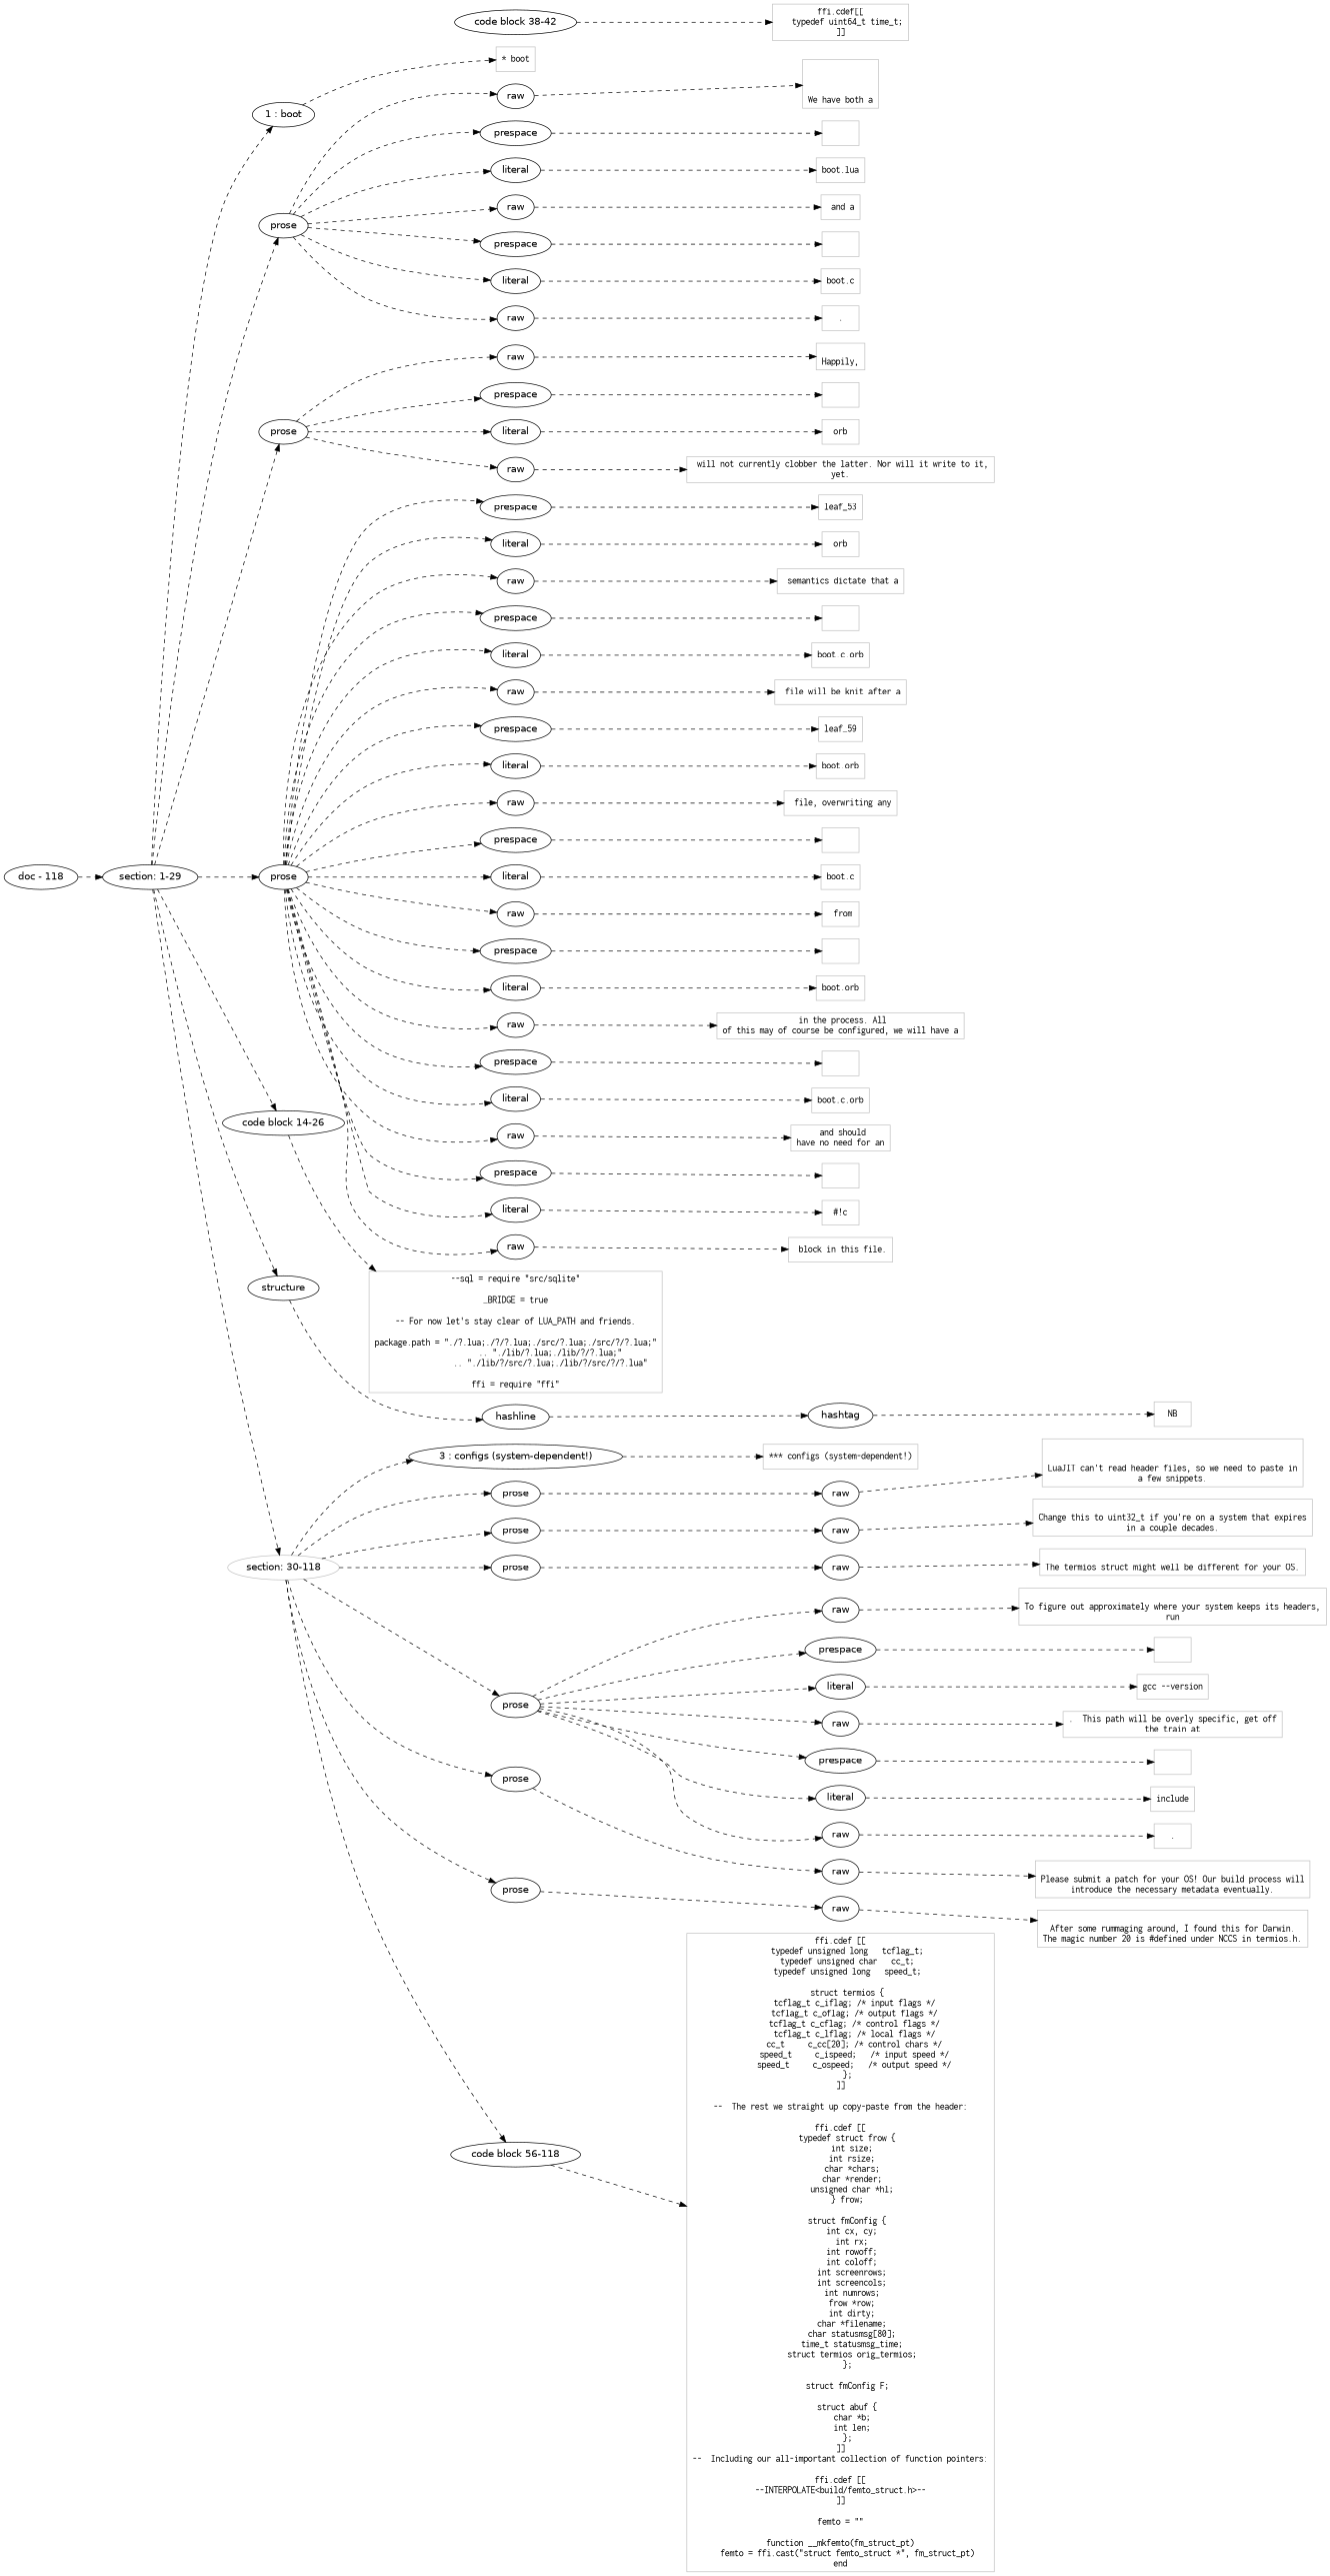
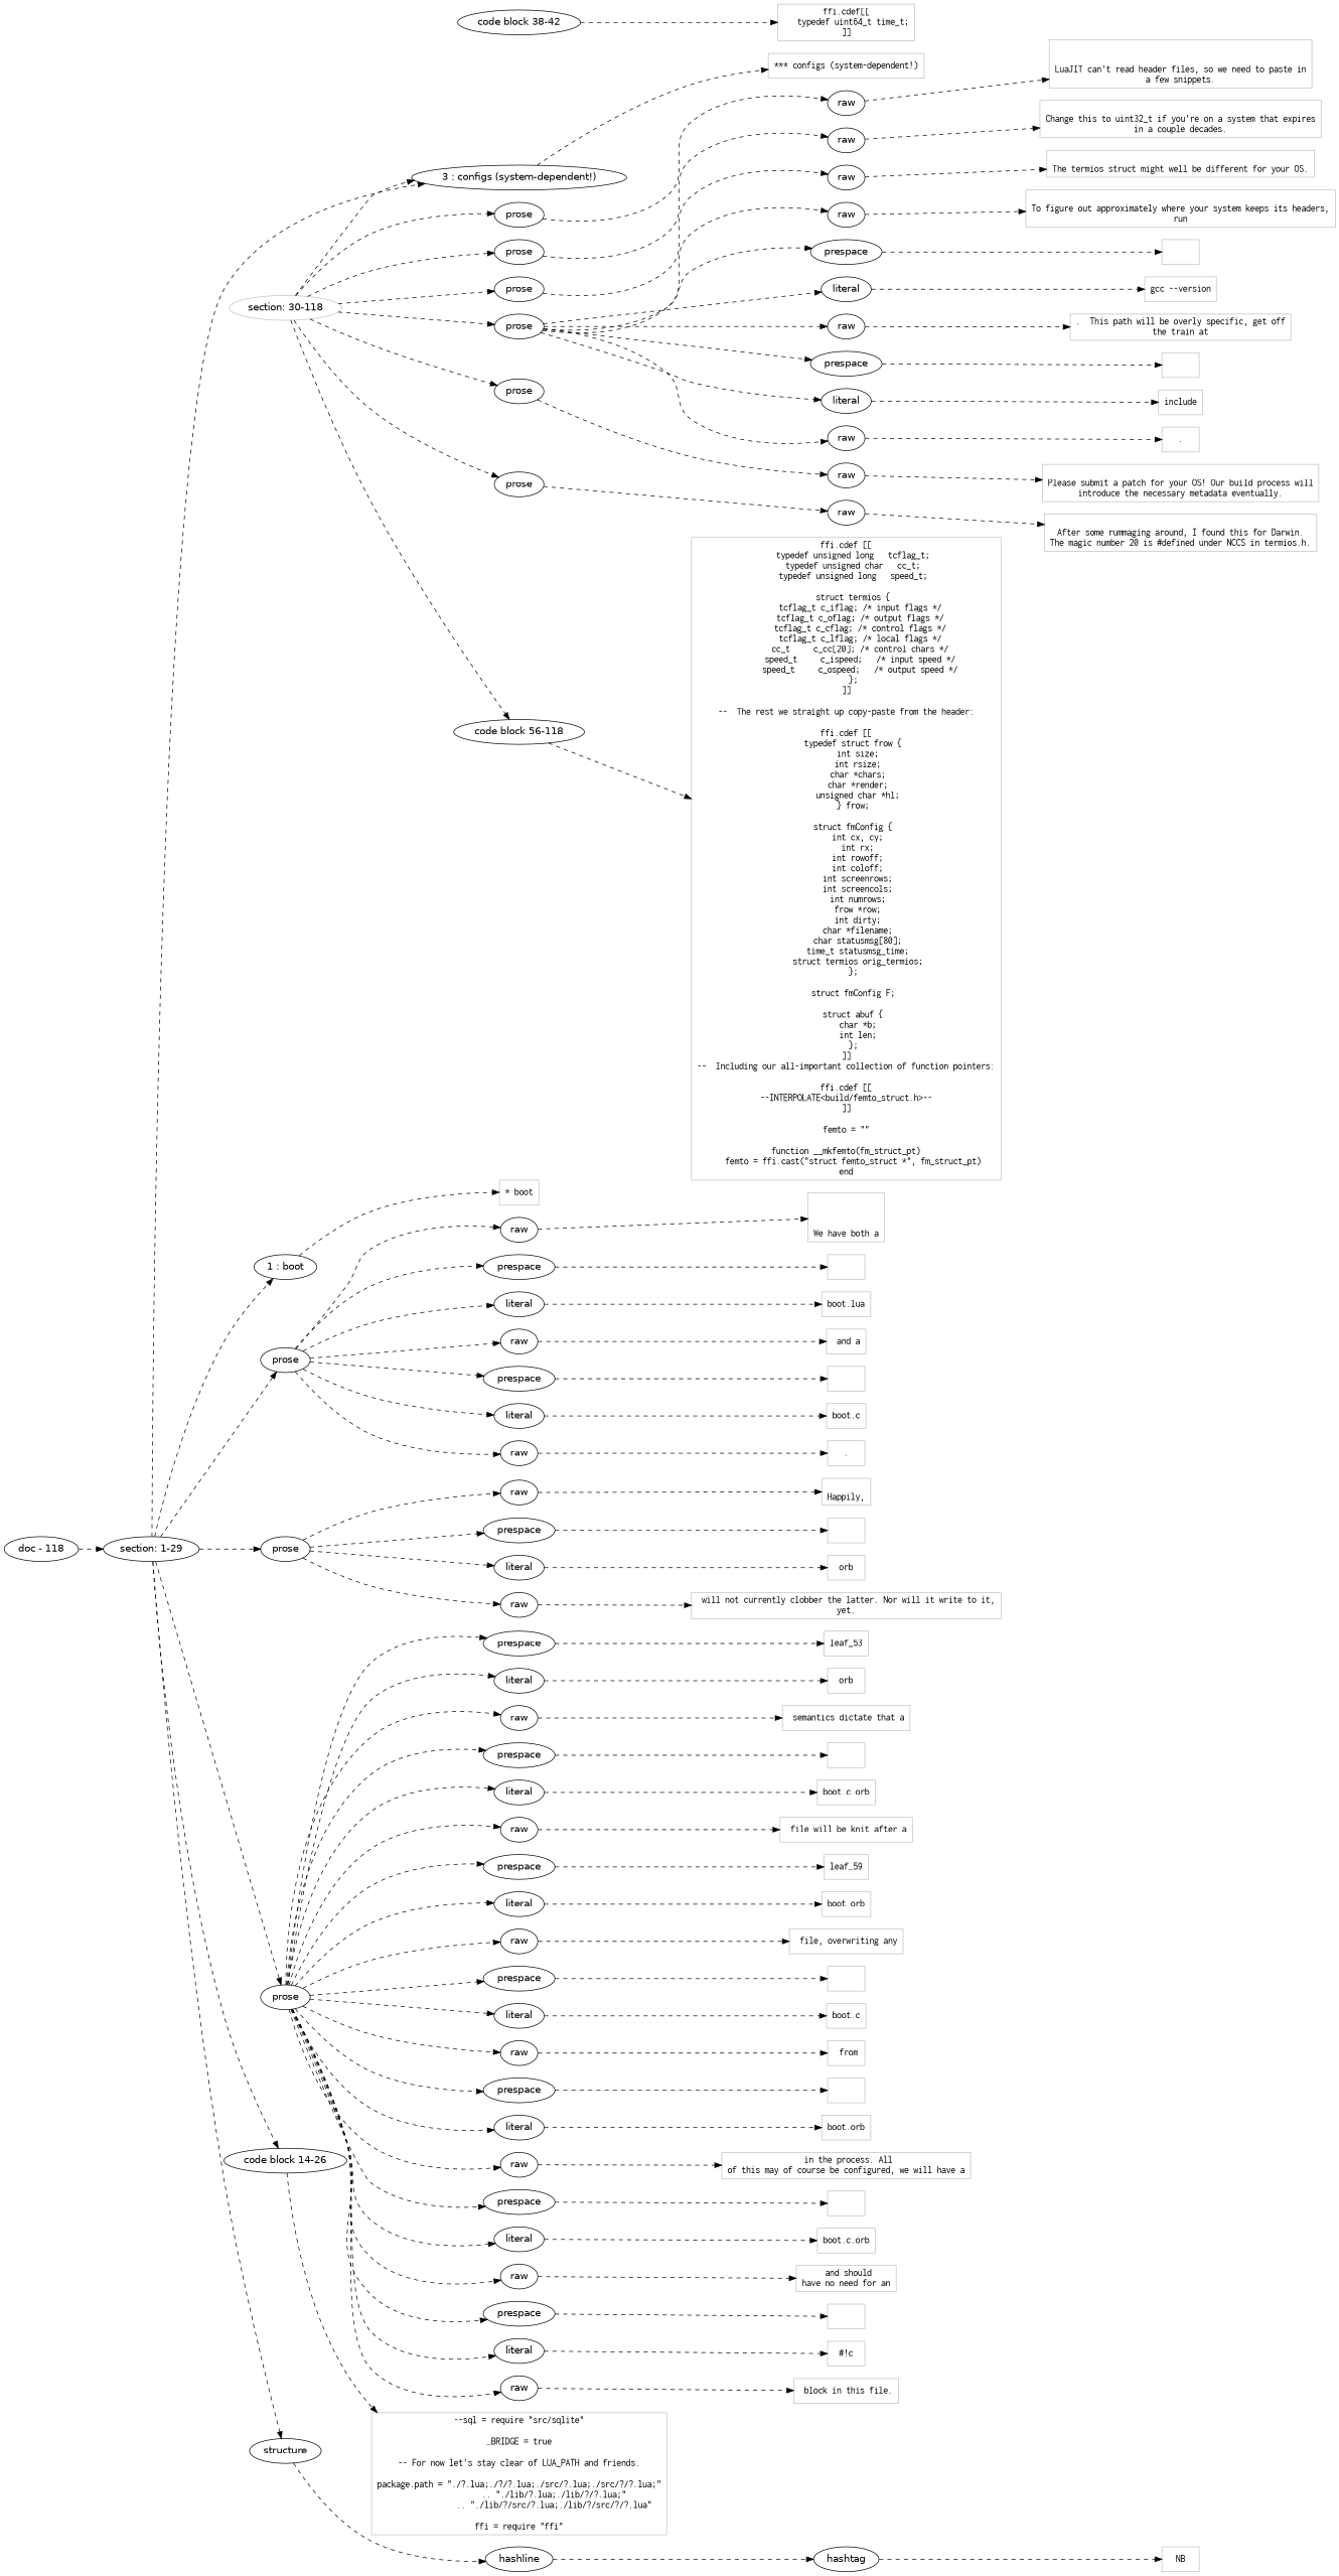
  digraph {
    rankdir=LR
    node [fontname=Helvetica]
    edge [style=dashed]
    n1 [label="section: 1-29"]
    n2 [label="1 : boot"]
    n3 [label=prose]
    n4 [label=prose]
    n5 [label=prose]
    n6 [label="code block 14-26"]
    n7 [label=structure]
    n8 [color=Gray label="section: 30-118"]
    n9 [label=raw]
    n10 [label=prespace]
    n11 [label=literal]
    n12 [label=raw]
    n13 [label=prespace]
    n14 [label=literal]
    n15 [label=raw]
    n16 [label=raw]
    n17 [label=prespace]
    n18 [label=literal]
    n19 [label=raw]
    n20 [label=prespace]
    n21 [label=literal]
    n22 [label=raw]
    n23 [label=prespace]
    n24 [label=literal]
    n25 [label=raw]
    n26 [label=prespace]
    n27 [label=literal]
    n28 [label=raw]
    n29 [label=prespace]
    n30 [label=literal]
    n31 [label=raw]
    n32 [label=prespace]
    n33 [label=literal]
    n34 [label=raw]
    n35 [label=prespace]
    n36 [label=literal]
    n37 [label=raw]
    n38 [label=prespace]
    n39 [label=literal]
    n40 [label=raw]
    n41 [label=hashline]
    n42 [label=hashtag]
    n43 [label="3 : configs (system-dependent!)"]
    n44 [label=prose]
    n45 [label=prose]
    n46 [label="code block 38-42"]
    n47 [label=prose]
    n48 [label=prose]
    n49 [label=prose]
    n50 [label=prose]
    n51 [label="code block 56-118"]
    n52 [label=raw]
    n53 [label=raw]
    n54 [label=raw]
    n55 [label=raw]
    n56 [label=prespace]
    n57 [label=literal]
    n58 [label=raw]
    n59 [label=prespace]
    n60 [label=literal]
    n61 [label=raw]
    n62 [label=raw]
    n63 [label=raw]
    n64 [color=Gray fontname=Inconsolata label="* boot" shape=rectangle]
    n65 [color=Gray fontname=Inconsolata label="--sql = require \"src/sqlite\"\n\n_BRIDGE = true\n\n-- For now let's stay clear of LUA_PATH and friends.\n\npackage.path = \"./?.lua;./?/?.lua;./src/?.lua;./src/?/?.lua;\"\n               .. \"./lib/?.lua;./lib/?/?.lua;\"\n               .. \"./lib/?/src/?.lua;./lib/?/src/?/?.lua\"\n\nffi = require \"ffi\"" shape=rectangle]
    n66 [color=Gray fontname=Inconsolata label="\n\n\nWe have both a" shape=rectangle]
    n67 [color=Gray fontname=Inconsolata label=" " shape=rectangle]
    n68 [color=Gray fontname=Inconsolata label="boot.lua" shape=rectangle]
    n69 [color=Gray fontname=Inconsolata label=" and a" shape=rectangle]
    n70 [color=Gray fontname=Inconsolata label=" " shape=rectangle]
    n71 [color=Gray fontname=Inconsolata label="boot.c" shape=rectangle]
    n72 [color=Gray fontname=Inconsolata label=".\n" shape=rectangle]
    n73 [color=Gray fontname=Inconsolata label="\nHappily," shape=rectangle]
    n74 [color=Gray fontname=Inconsolata label=" " shape=rectangle]
    n75 [color=Gray fontname=Inconsolata label=orb shape=rectangle]
    n76 [color=Gray fontname=Inconsolata label=" will not currently clobber the latter. Nor will it write to it,\nyet.\n" shape=rectangle]
    leaf_53 [color=Gray fontname=Inconsolata shape=rectangle]
    n78 [color=Gray fontname=Inconsolata label=orb shape=rectangle]
    n79 [color=Gray fontname=Inconsolata label=" semantics dictate that a" shape=rectangle]
    n80 [color=Gray fontname=Inconsolata label=" " shape=rectangle]
    n81 [color=Gray fontname=Inconsolata label="boot.c.orb" shape=rectangle]
    n82 [color=Gray fontname=Inconsolata label=" file will be knit after a" shape=rectangle]
    leaf_59 [color=Gray fontname=Inconsolata shape=rectangle]
    n84 [color=Gray fontname=Inconsolata label="boot.orb" shape=rectangle]
    n85 [color=Gray fontname=Inconsolata label=" file, overwriting any" shape=rectangle]
    n86 [color=Gray fontname=Inconsolata label=" " shape=rectangle]
    n87 [color=Gray fontname=Inconsolata label="boot.c" shape=rectangle]
    n88 [color=Gray fontname=Inconsolata label=" from" shape=rectangle]
    n89 [color=Gray fontname=Inconsolata label=" " shape=rectangle]
    n90 [color=Gray fontname=Inconsolata label="boot.orb" shape=rectangle]
    n91 [color=Gray fontname=Inconsolata label=" in the process. All\nof this may of course be configured, we will have a" shape=rectangle]
    n92 [color=Gray fontname=Inconsolata label=" " shape=rectangle]
    n93 [color=Gray fontname=Inconsolata label="boot.c.orb" shape=rectangle]
    n94 [color=Gray fontname=Inconsolata label=" and should\nhave no need for an" shape=rectangle]
    n95 [color=Gray fontname=Inconsolata label=" " shape=rectangle]
    n96 [color=Gray fontname=Inconsolata label="#!c" shape=rectangle]
    n97 [color=Gray fontname=Inconsolata label=" block in this file.\n" shape=rectangle]
    n98 [color=Gray fontname=Inconsolata label=NB shape=rectangle]
    n99 [color=Gray fontname=Inconsolata label="*** configs (system-dependent!)" shape=rectangle]
    n100 [color=Gray fontname=Inconsolata label="ffi.cdef[[\n   typedef uint64_t time_t;\n]]" shape=rectangle]
    n101 [color=Gray fontname=Inconsolata label="ffi.cdef [[\n   typedef unsigned long   tcflag_t;\n   typedef unsigned char   cc_t;\n   typedef unsigned long   speed_t;\n\n   struct termios {\n      tcflag_t c_iflag; /* input flags */\n      tcflag_t c_oflag; /* output flags */\n      tcflag_t c_cflag; /* control flags */\n      tcflag_t c_lflag; /* local flags */\n      cc_t     c_cc[20]; /* control chars */\n      speed_t     c_ispeed;   /* input speed */\n      speed_t     c_ospeed;   /* output speed */\n   };\n]]\n\n--  The rest we straight up copy-paste from the header:\n\nffi.cdef [[\n   typedef struct frow {\n     int size;\n     int rsize;\n     char *chars;\n     char *render;\n     unsigned char *hl;\n   } frow;\n\n   struct fmConfig {\n     int cx, cy;\n     int rx;\n     int rowoff;\n     int coloff;\n     int screenrows;\n     int screencols;\n     int numrows;\n     frow *row;\n     int dirty;\n     char *filename;\n     char statusmsg[80];\n     time_t statusmsg_time;\n     struct termios orig_termios;\n   };\n\n   struct fmConfig F;\n\n   struct abuf {\n     char *b;\n     int len;\n   };\n]]\n--  Including our all-important collection of function pointers:\n\nffi.cdef [[\n--INTERPOLATE<build/femto_struct.h>--\n]]\n\nfemto = \"\"\n\nfunction __mkfemto(fm_struct_pt)\n   femto = ffi.cast(\"struct femto_struct *\", fm_struct_pt)\nend" shape=rectangle]
    n102 [color=Gray fontname=Inconsolata label="\n\nLuaJIT can't read header files, so we need to paste in\na few snippets.\n" shape=rectangle]
    n103 [color=Gray fontname=Inconsolata label="\nChange this to uint32_t if you're on a system that expires\nin a couple decades.\n" shape=rectangle]
    n104 [color=Gray fontname=Inconsolata label="\nThe termios struct might well be different for your OS.\n" shape=rectangle]
    n105 [color=Gray fontname=Inconsolata label="\nTo figure out approximately where your system keeps its headers,\nrun" shape=rectangle]
    n106 [color=Gray fontname=Inconsolata label=" " shape=rectangle]
    n107 [color=Gray fontname=Inconsolata label="gcc --version" shape=rectangle]
    n108 [color=Gray fontname=Inconsolata label=".  This path will be overly specific, get off\nthe train at" shape=rectangle]
    n109 [color=Gray fontname=Inconsolata label=" " shape=rectangle]
    n110 [color=Gray fontname=Inconsolata label=include shape=rectangle]
    n111 [color=Gray fontname=Inconsolata label=".\n" shape=rectangle]
    n112 [color=Gray fontname=Inconsolata label="\nPlease submit a patch for your OS! Our build process will\nintroduce the necessary metadata eventually.\n" shape=rectangle]
    n113 [color=Gray fontname=Inconsolata label="\nAfter some rummaging around, I found this for Darwin.\nThe magic number 20 is #defined under NCCS in termios.h.\n" shape=rectangle]
    n114 [label="doc - 118"]
    subgraph sub_1 {
      rank=same
      n1
    }
    subgraph sub_2 {
      rank=same
      n2
      n3
      n4
      n5
      n6
      n7
      n8
    }
    subgraph sub_3 {
      rank=same
      n9
      n10
      n11
      n12
      n13
      n14
      n15
    }
    subgraph sub_4 {
      rank=same
      n16
      n17
      n18
      n19
    }
    subgraph sub_5 {
      rank=same
      n20
      n21
      n22
      n23
      n24
      n25
      n26
      n27
      n28
      n29
      n30
      n31
      n32
      n33
      n34
      n35
      n36
      n37
      n38
      n39
      n40
    }
    subgraph sub_6 {
      rank=same
      n41
    }
    subgraph sub_7 {
      rank=same
      n42
    }
    subgraph sub_8 {
      rank=same
      n43
      n44
      n45
      n46
      n47
      n48
      n49
      n50
      n51
    }
    subgraph sub_9 {
      rank=same
      n52
    }
    subgraph sub_10 {
      rank=same
      n53
    }
    subgraph sub_11 {
      rank=same
      n54
    }
    subgraph sub_12 {
      rank=same
      n55
      n56
      n57
      n58
      n59
      n60
      n61
    }
    subgraph sub_13 {
      rank=same
      n62
    }
    subgraph sub_14 {
      rank=same
      n63
    }
    n1 -> n2
    n1 -> n3
    n1 -> n4
    n1 -> n5
    n1 -> n6
    n1 -> n7
-   n1 -> n8
+   n1 -> n43
    n2 -> n64
    n3 -> n9
    n3 -> n10
    n3 -> n11
    n3 -> n12
    n3 -> n13
    n3 -> n14
    n3 -> n15
    n4 -> n16
    n4 -> n17
    n4 -> n18
    n4 -> n19
    n5 -> n20
    n5 -> n21
    n5 -> n22
    n5 -> n23
    n5 -> n24
    n5 -> n25
    n5 -> n26
    n5 -> n27
    n5 -> n28
    n5 -> n29
    n5 -> n30
    n5 -> n31
    n5 -> n32
    n5 -> n33
    n5 -> n34
    n5 -> n35
    n5 -> n36
    n5 -> n37
    n5 -> n38
    n5 -> n39
    n5 -> n40
    n6 -> n65
    n7 -> n41
    n8 -> n43
    n8 -> n44
    n8 -> n45
    n8 -> n47
    n8 -> n48
    n8 -> n49
    n8 -> n50
    n8 -> n51
    n9 -> n66
    n10 -> n67
    n11 -> n68
    n12 -> n69
    n13 -> n70
    n14 -> n71
    n15 -> n72
    n16 -> n73
    n17 -> n74
    n18 -> n75
    n19 -> n76
    n20 -> leaf_53
    n21 -> n78
    n22 -> n79
    n23 -> n80
    n24 -> n81
    n25 -> n82
    n26 -> leaf_59
    n27 -> n84
    n28 -> n85
    n29 -> n86
    n30 -> n87
    n31 -> n88
    n32 -> n89
    n33 -> n90
    n34 -> n91
    n35 -> n92
    n36 -> n93
    n37 -> n94
    n38 -> n95
    n39 -> n96
    n40 -> n97
    n41 -> n42
    n42 -> n98
    n43 -> n99
    n44 -> n52
    n45 -> n53
    n46 -> n100
    n47 -> n54
    n48 -> n55
    n48 -> n56
    n48 -> n57
    n48 -> n58
    n48 -> n59
    n48 -> n60
    n48 -> n61
    n49 -> n62
    n50 -> n63
    n51 -> n101
    n52 -> n102
    n53 -> n103
    n54 -> n104
    n55 -> n105
    n56 -> n106
    n57 -> n107
    n58 -> n108
    n59 -> n109
    n60 -> n110
    n61 -> n111
    n62 -> n112
    n63 -> n113
    n114 -> n1
  }
